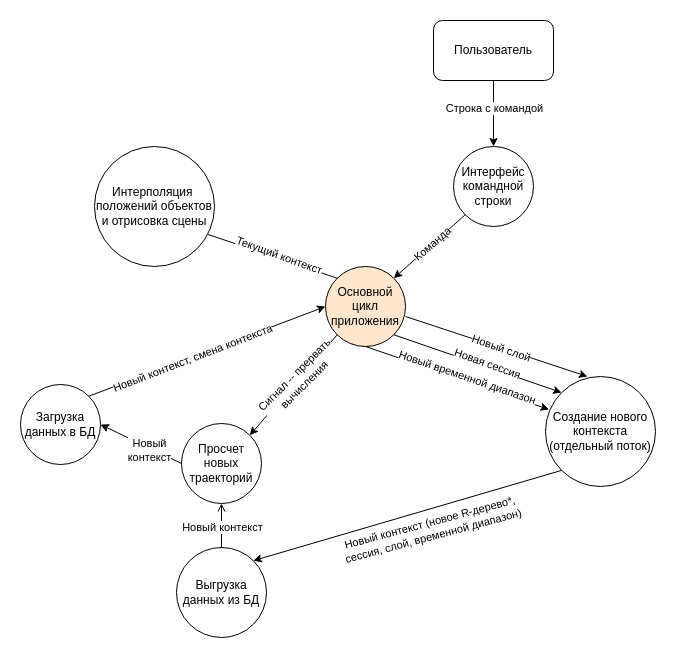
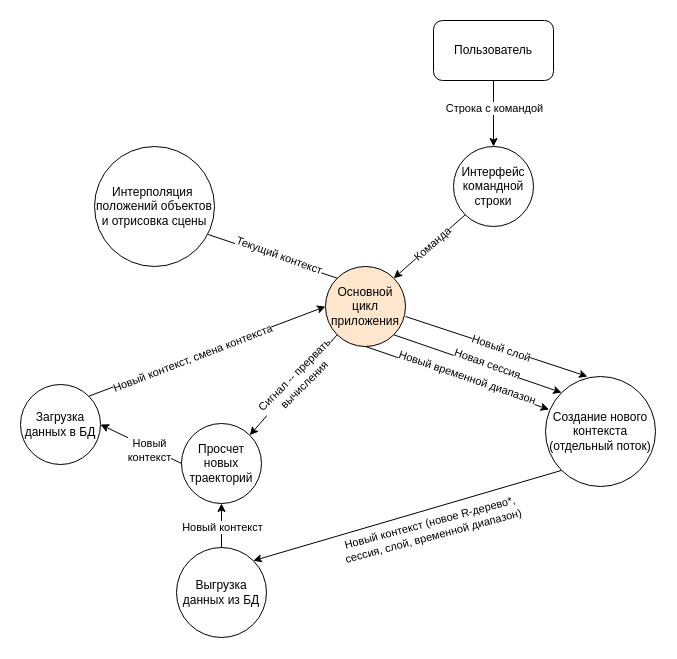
  <mxCell id="0" />
  <mxCell id="1" parent="0" />
  <mxCell id="2" value="Пользователь" style="rounded=1;whiteSpace=wrap;html=1;" vertex="1" parent="1"><mxGeometry x="433" y="20" width="120" height="60" as="geometry" /></mxCell>
  <mxCell id="3" value="Интерфейс командной строки" style="ellipse;whiteSpace=wrap;html=1;aspect=fixed;" vertex="1" parent="1"><mxGeometry x="453" y="146" width="80" height="80" as="geometry" /></mxCell>
  <mxCell id="4" value="" style="endArrow=classic;html=1;exitX=0.5;exitY=1;exitDx=0;exitDy=0;entryX=0.5;entryY=0;entryDx=0;entryDy=0;" edge="1" parent="1" source="2" target="3"><mxGeometry width="50" height="50" relative="1" as="geometry"><mxPoint x="335" y="216" as="sourcePoint" /><mxPoint x="385" y="166" as="targetPoint" /></mxGeometry></mxCell>
  <mxCell id="5" value="Строка с командой" style="edgeLabel;html=1;align=center;verticalAlign=middle;resizable=0;points=[];" vertex="1" connectable="0" parent="4"><mxGeometry x="-0.185" relative="1" as="geometry"><mxPoint as="offset" /></mxGeometry></mxCell>
  <mxCell id="6" value="Основной цикл приложения" style="ellipse;whiteSpace=wrap;html=1;aspect=fixed;fillColor=#ffe6cc;" vertex="1" parent="1"><mxGeometry x="325" y="266" width="80" height="80" as="geometry" /></mxCell>
  <mxCell id="7" value="" style="endArrow=classic;html=1;exitX=0;exitY=1;exitDx=0;exitDy=0;entryX=1;entryY=0;entryDx=0;entryDy=0;" edge="1" parent="1" source="3" target="6"><mxGeometry width="50" height="50" relative="1" as="geometry"><mxPoint x="415" y="316" as="sourcePoint" /><mxPoint x="465" y="266" as="targetPoint" /></mxGeometry></mxCell>
  <mxCell id="8" value="Команда" style="edgeLabel;html=1;align=center;verticalAlign=middle;resizable=0;points=[];rotation=-41;" vertex="1" connectable="0" parent="7"><mxGeometry x="0.14" relative="1" as="geometry"><mxPoint x="6.75" y="-6.22" as="offset" /></mxGeometry></mxCell>
  <mxCell id="9" value="Интерполяция&amp;nbsp; положений объектов и отрисовка сцены" style="ellipse;whiteSpace=wrap;html=1;aspect=fixed;" vertex="1" parent="1"><mxGeometry x="94" y="146" width="120" height="120" as="geometry" /></mxCell>
  <mxCell id="10" value="" style="endArrow=none;html=1;exitX=0;exitY=0;exitDx=0;exitDy=0;entryX=0.947;entryY=0.733;entryDx=0;entryDy=0;entryPerimeter=0;" edge="1" parent="1" source="6" target="9"><mxGeometry width="50" height="50" relative="1" as="geometry"><mxPoint x="525" y="366" as="sourcePoint" /><mxPoint x="575" y="316" as="targetPoint" /></mxGeometry></mxCell>
  <mxCell id="11" value="Текущий контекст" style="edgeLabel;html=1;align=center;verticalAlign=middle;resizable=0;points=[];rotation=20;" vertex="1" connectable="0" parent="10"><mxGeometry x="0.146" y="4" relative="1" as="geometry"><mxPoint x="17.44" y="-2.46" as="offset" /></mxGeometry></mxCell>
  <mxCell id="12" value="" style="endArrow=classic;html=1;exitX=1;exitY=1;exitDx=0;exitDy=0;entryX=0;entryY=0;entryDx=0;entryDy=0;" edge="1" parent="1" source="6" target="14"><mxGeometry width="50" height="50" relative="1" as="geometry"><mxPoint x="435" y="416" as="sourcePoint" /><mxPoint x="564" y="401" as="targetPoint" /></mxGeometry></mxCell>
  <mxCell id="13" value="Новая сессия" style="edgeLabel;html=1;align=center;verticalAlign=middle;resizable=0;points=[];rotation=20;" vertex="1" connectable="0" parent="12"><mxGeometry x="0.257" y="-2" relative="1" as="geometry"><mxPoint x="-12.19" y="-10.01" as="offset" /></mxGeometry></mxCell>
  <mxCell id="14" value="Создание нового контекста (отдельный поток)" style="ellipse;whiteSpace=wrap;html=1;aspect=fixed;" vertex="1" parent="1"><mxGeometry x="545" y="376" width="110" height="110" as="geometry" /></mxCell>
  <mxCell id="15" value="" style="endArrow=classic;html=1;" edge="1" parent="1"><mxGeometry width="50" height="50" relative="1" as="geometry"><mxPoint x="405" y="316" as="sourcePoint" /><mxPoint x="587" y="376" as="targetPoint" /></mxGeometry></mxCell>
  <mxCell id="16" value="Новый слой" style="edgeLabel;html=1;align=center;verticalAlign=middle;resizable=0;points=[];rotation=19;" vertex="1" connectable="0" parent="15"><mxGeometry x="-0.197" y="1" relative="1" as="geometry"><mxPoint x="22.72" y="7.74" as="offset" /></mxGeometry></mxCell>
  <mxCell id="17" value="" style="endArrow=classic;html=1;exitX=0.5;exitY=1;exitDx=0;exitDy=0;entryX=0.032;entryY=0.3;entryDx=0;entryDy=0;entryPerimeter=0;" edge="1" parent="1" source="6" target="14"><mxGeometry width="50" height="50" relative="1" as="geometry"><mxPoint x="385" y="436" as="sourcePoint" /><mxPoint x="435" y="386" as="targetPoint" /></mxGeometry></mxCell>
  <mxCell id="18" value="Новый временной диапазон" style="edgeLabel;html=1;align=center;verticalAlign=middle;resizable=0;points=[];rotation=19;" vertex="1" connectable="0" parent="17"><mxGeometry x="0.465" y="-3" relative="1" as="geometry"><mxPoint x="-31.29" y="-18.89" as="offset" /></mxGeometry></mxCell>
  <mxCell id="19" value="Выгрузка данных из БД" style="ellipse;whiteSpace=wrap;html=1;aspect=fixed;" vertex="1" parent="1"><mxGeometry x="176" y="547" width="90" height="90" as="geometry" /></mxCell>
  <mxCell id="20" value="" style="endArrow=classic;html=1;exitX=0;exitY=1;exitDx=0;exitDy=0;entryX=1;entryY=0;entryDx=0;entryDy=0;" edge="1" parent="1" source="14" target="19"><mxGeometry width="50" height="50" relative="1" as="geometry"><mxPoint x="405" y="576" as="sourcePoint" /><mxPoint x="475.711" y="526" as="targetPoint" /></mxGeometry></mxCell>
  <mxCell id="21" value="Новый контекст (новое R-дерево*, &lt;br&gt;сессия, слой, временной диапазон)" style="edgeLabel;html=1;align=center;verticalAlign=middle;resizable=0;points=[];rotation=-15;" vertex="1" connectable="0" parent="20"><mxGeometry x="-0.195" y="-2" relative="1" as="geometry"><mxPoint x="-6.3" y="24.21" as="offset" /></mxGeometry></mxCell>
  <mxCell id="22" value="Просчет новых траекторий" style="ellipse;whiteSpace=wrap;html=1;aspect=fixed;" vertex="1" parent="1"><mxGeometry x="181" y="423" width="80" height="80" as="geometry" /></mxCell>
- <mxCell id="23" value="" style="endArrow=open;html=1;entryX=0.5;entryY=1;entryDx=0;entryDy=0;exitX=0.5;exitY=0;exitDx=0;exitDy=0;" edge="1" parent="1" source="19" target="22"><mxGeometry width="50" height="50" relative="1" as="geometry"><mxPoint x="245" y="526" as="sourcePoint" /><mxPoint x="245" y="496" as="targetPoint" /></mxGeometry></mxCell>
+ <mxCell id="23" value="" style="endArrow=classic;html=1;entryX=0.5;entryY=1;entryDx=0;entryDy=0;exitX=0.5;exitY=0;exitDx=0;exitDy=0;" edge="1" parent="1" source="19" target="22"><mxGeometry width="50" height="50" relative="1" as="geometry"><mxPoint x="245" y="526" as="sourcePoint" /><mxPoint x="245" y="496" as="targetPoint" /></mxGeometry></mxCell>
  <mxCell id="24" value="Новый контекст" style="edgeLabel;html=1;align=center;verticalAlign=middle;resizable=0;points=[];" vertex="1" connectable="0" parent="23"><mxGeometry x="-0.499" y="1" relative="1" as="geometry"><mxPoint x="1" y="-9.41" as="offset" /></mxGeometry></mxCell>
  <mxCell id="25" value="Загрузка данных в БД" style="ellipse;whiteSpace=wrap;html=1;aspect=fixed;" vertex="1" parent="1"><mxGeometry x="20" y="384" width="80" height="80" as="geometry" /></mxCell>
  <mxCell id="26" value="" style="endArrow=classic;html=1;exitX=0;exitY=0.5;exitDx=0;exitDy=0;entryX=1;entryY=0.5;entryDx=0;entryDy=0;" edge="1" parent="1" source="22" target="25"><mxGeometry width="50" height="50" relative="1" as="geometry"><mxPoint x="135" y="856" as="sourcePoint" /><mxPoint x="185" y="806" as="targetPoint" /></mxGeometry></mxCell>
  <mxCell id="27" value="Новый&lt;br&gt;контекст" style="edgeLabel;html=1;align=center;verticalAlign=middle;resizable=0;points=[];" vertex="1" connectable="0" parent="26"><mxGeometry x="-0.273" y="-4" relative="1" as="geometry"><mxPoint x="-4.12" y="4" as="offset" /></mxGeometry></mxCell>
  <mxCell id="28" value="" style="endArrow=classic;html=1;exitX=0;exitY=1;exitDx=0;exitDy=0;entryX=1;entryY=0;entryDx=0;entryDy=0;" edge="1" parent="1" source="6" target="22"><mxGeometry width="50" height="50" relative="1" as="geometry"><mxPoint x="365" y="426" as="sourcePoint" /><mxPoint x="415" y="376" as="targetPoint" /></mxGeometry></mxCell>
  <mxCell id="29" value="Сигнал -- прервать&lt;br&gt;вычисления" style="edgeLabel;html=1;align=center;verticalAlign=middle;resizable=0;points=[];rotation=-45;" vertex="1" connectable="0" parent="28"><mxGeometry x="0.296" y="2" relative="1" as="geometry"><mxPoint x="16.17" y="-20.37" as="offset" /></mxGeometry></mxCell>
  <mxCell id="30" value="" style="endArrow=classic;html=1;exitX=1;exitY=0;exitDx=0;exitDy=0;entryX=0;entryY=0.5;entryDx=0;entryDy=0;" edge="1" parent="1" source="25" target="6"><mxGeometry width="50" height="50" relative="1" as="geometry"><mxPoint x="175" y="416" as="sourcePoint" /><mxPoint x="225" y="366" as="targetPoint" /></mxGeometry></mxCell>
  <mxCell id="31" value="Новый контекст, смена контекста" style="edgeLabel;html=1;align=center;verticalAlign=middle;resizable=0;points=[];rotation=-21;" vertex="1" connectable="0" parent="30"><mxGeometry x="-0.121" y="-1" relative="1" as="geometry"><mxPoint x="-1" as="offset" /></mxGeometry></mxCell>
